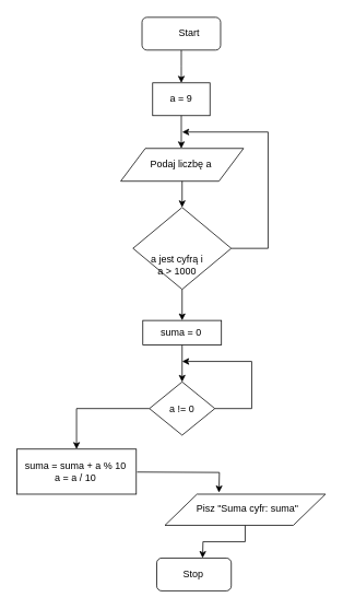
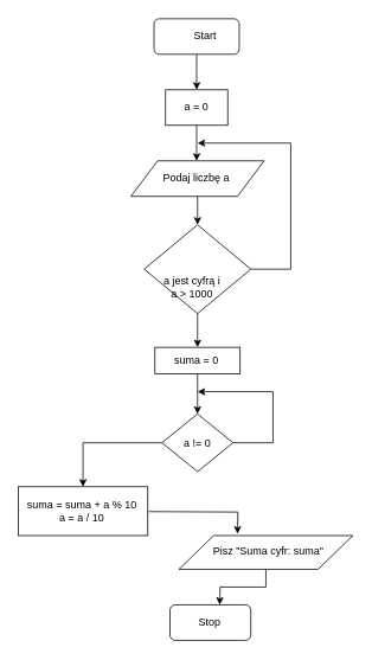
  <mxCell id="0" />
  <mxCell id="1" parent="0" />
  <mxCell id="2" value="" style="edgeStyle=orthogonalEdgeStyle;rounded=0;orthogonalLoop=1;jettySize=auto;html=1;" edge="1" parent="1" source="3"><mxGeometry relative="1" as="geometry"><mxPoint x="221" y="100" as="targetPoint" /></mxGeometry></mxCell>
  <mxCell id="3" value="" style="rounded=1;whiteSpace=wrap;html=1;" vertex="1" parent="1"><mxGeometry x="173" y="20" width="96" height="40" as="geometry" /></mxCell>
  <mxCell id="4" value="Start" style="text;html=1;strokeColor=none;fillColor=none;align=center;verticalAlign=middle;whiteSpace=wrap;rounded=0;" vertex="1" parent="1"><mxGeometry x="211" y="30" width="40" height="20" as="geometry" /></mxCell>
  <mxCell id="5" value="" style="rounded=0;whiteSpace=wrap;html=1;" vertex="1" parent="1"><mxGeometry x="186" y="100" width="70" height="40" as="geometry" /></mxCell>
- <mxCell id="6" value="a = 9" style="text;html=1;strokeColor=none;fillColor=none;align=center;verticalAlign=middle;whiteSpace=wrap;rounded=0;" vertex="1" parent="1"><mxGeometry x="201" y="110" width="40" height="20" as="geometry" /></mxCell>
+ <mxCell id="6" value="a = 0" style="text;html=1;strokeColor=none;fillColor=none;align=center;verticalAlign=middle;whiteSpace=wrap;rounded=0;" vertex="1" parent="1"><mxGeometry x="201" y="110" width="40" height="20" as="geometry" /></mxCell>
  <mxCell id="7" value="" style="shape=parallelogram;perimeter=parallelogramPerimeter;whiteSpace=wrap;html=1;" vertex="1" parent="1"><mxGeometry x="147" y="180" width="150" height="40" as="geometry" /></mxCell>
  <mxCell id="8" value="" style="endArrow=classic;html=1;exitX=0.5;exitY=1;exitDx=0;exitDy=0;" edge="1" parent="1" source="5"><mxGeometry width="50" height="50" relative="1" as="geometry"><mxPoint x="197" y="330" as="sourcePoint" /><mxPoint x="221" y="180" as="targetPoint" /></mxGeometry></mxCell>
  <mxCell id="9" value="Podaj liczbę a" style="text;html=1;strokeColor=none;fillColor=none;align=center;verticalAlign=middle;whiteSpace=wrap;rounded=0;" vertex="1" parent="1"><mxGeometry x="166" y="190" width="110" height="20" as="geometry" /></mxCell>
  <mxCell id="10" value="" style="edgeStyle=orthogonalEdgeStyle;rounded=0;orthogonalLoop=1;jettySize=auto;html=1;" edge="1" parent="1" source="11"><mxGeometry relative="1" as="geometry"><mxPoint x="222" y="160" as="targetPoint" /><Array as="points"><mxPoint x="327" y="302" /><mxPoint x="327" y="160" /></Array></mxGeometry></mxCell>
  <mxCell id="11" value="" style="rhombus;whiteSpace=wrap;html=1;" vertex="1" parent="1"><mxGeometry x="162" y="252" width="120" height="100" as="geometry" /></mxCell>
  <mxCell id="12" value="a jest cyfrą i&lt;br&gt;a &amp;gt; 1000" style="text;html=1;strokeColor=none;fillColor=none;align=center;verticalAlign=middle;whiteSpace=wrap;rounded=0;" vertex="1" parent="1"><mxGeometry x="173" y="302" width="86" height="40" as="geometry" /></mxCell>
  <mxCell id="13" value="" style="endArrow=classic;html=1;exitX=0.5;exitY=1;exitDx=0;exitDy=0;entryX=0.5;entryY=0;entryDx=0;entryDy=0;" edge="1" parent="1" source="7" target="11"><mxGeometry width="50" height="50" relative="1" as="geometry"><mxPoint x="197" y="330" as="sourcePoint" /><mxPoint x="247" y="280" as="targetPoint" /></mxGeometry></mxCell>
  <mxCell id="14" value="" style="endArrow=classic;html=1;exitX=0.5;exitY=1;exitDx=0;exitDy=0;" edge="1" parent="1" source="11"><mxGeometry width="50" height="50" relative="1" as="geometry"><mxPoint x="197" y="330" as="sourcePoint" /><mxPoint x="222" y="390" as="targetPoint" /></mxGeometry></mxCell>
  <mxCell id="15" value="" style="rounded=0;whiteSpace=wrap;html=1;" vertex="1" parent="1"><mxGeometry x="174" y="390" width="96" height="30" as="geometry" /></mxCell>
  <mxCell id="16" value="suma = 0" style="text;html=1;strokeColor=none;fillColor=none;align=center;verticalAlign=middle;whiteSpace=wrap;rounded=0;" vertex="1" parent="1"><mxGeometry x="191" y="395" width="60" height="20" as="geometry" /></mxCell>
  <mxCell id="17" value="" style="edgeStyle=orthogonalEdgeStyle;rounded=0;orthogonalLoop=1;jettySize=auto;html=1;entryX=0.5;entryY=0;entryDx=0;entryDy=0;" edge="1" parent="1" source="19" target="22"><mxGeometry relative="1" as="geometry"><mxPoint x="107" y="535" as="targetPoint" /></mxGeometry></mxCell>
  <mxCell id="18" value="" style="edgeStyle=orthogonalEdgeStyle;rounded=0;orthogonalLoop=1;jettySize=auto;html=1;" edge="1" parent="1" source="19"><mxGeometry relative="1" as="geometry"><mxPoint x="222" y="440" as="targetPoint" /><Array as="points"><mxPoint x="307" y="498" /><mxPoint x="307" y="440" /></Array></mxGeometry></mxCell>
  <mxCell id="19" value="" style="rhombus;whiteSpace=wrap;html=1;" vertex="1" parent="1"><mxGeometry x="182" y="465" width="80" height="65" as="geometry" /></mxCell>
  <mxCell id="20" value="a != 0" style="text;html=1;strokeColor=none;fillColor=none;align=center;verticalAlign=middle;whiteSpace=wrap;rounded=0;" vertex="1" parent="1"><mxGeometry x="202" y="487.5" width="40" height="20" as="geometry" /></mxCell>
  <mxCell id="21" value="" style="endArrow=classic;html=1;exitX=0.5;exitY=1;exitDx=0;exitDy=0;entryX=0.5;entryY=0;entryDx=0;entryDy=0;" edge="1" parent="1" source="15" target="19"><mxGeometry width="50" height="50" relative="1" as="geometry"><mxPoint x="197" y="430" as="sourcePoint" /><mxPoint x="127" y="460" as="targetPoint" /></mxGeometry></mxCell>
  <mxCell id="22" value="" style="rounded=0;whiteSpace=wrap;html=1;" vertex="1" parent="1"><mxGeometry x="20" y="547" width="146" height="55" as="geometry" /></mxCell>
  <mxCell id="23" value="" style="edgeStyle=orthogonalEdgeStyle;rounded=0;orthogonalLoop=1;jettySize=auto;html=1;" edge="1" parent="1"><mxGeometry relative="1" as="geometry"><mxPoint x="267" y="600" as="targetPoint" /><mxPoint x="167" y="575" as="sourcePoint" /></mxGeometry></mxCell>
  <mxCell id="24" value="suma = suma + a % 10&lt;br&gt;a = a / 10" style="text;html=1;strokeColor=none;fillColor=none;align=center;verticalAlign=middle;whiteSpace=wrap;rounded=0;" vertex="1" parent="1"><mxGeometry x="22" y="555" width="140" height="40" as="geometry" /></mxCell>
  <mxCell id="25" value="" style="edgeStyle=orthogonalEdgeStyle;rounded=0;orthogonalLoop=1;jettySize=auto;html=1;" edge="1" parent="1" source="26"><mxGeometry relative="1" as="geometry"><mxPoint x="247" y="680" as="targetPoint" /></mxGeometry></mxCell>
  <mxCell id="26" value="" style="shape=parallelogram;perimeter=parallelogramPerimeter;whiteSpace=wrap;html=1;" vertex="1" parent="1"><mxGeometry x="201" y="602" width="196" height="38" as="geometry" /></mxCell>
  <mxCell id="27" value="Pisz &quot;Suma cyfr: suma&quot;" style="text;html=1;strokeColor=none;fillColor=none;align=center;verticalAlign=middle;whiteSpace=wrap;rounded=0;" vertex="1" parent="1"><mxGeometry x="237" y="610" width="130" height="20" as="geometry" /></mxCell>
  <mxCell id="28" value="" style="rounded=1;whiteSpace=wrap;html=1;" vertex="1" parent="1"><mxGeometry x="191" y="680" width="91" height="40" as="geometry" /></mxCell>
  <mxCell id="29" value="Stop" style="text;html=1;strokeColor=none;fillColor=none;align=center;verticalAlign=middle;whiteSpace=wrap;rounded=0;" vertex="1" parent="1"><mxGeometry x="216" y="690" width="40" height="20" as="geometry" /></mxCell>
